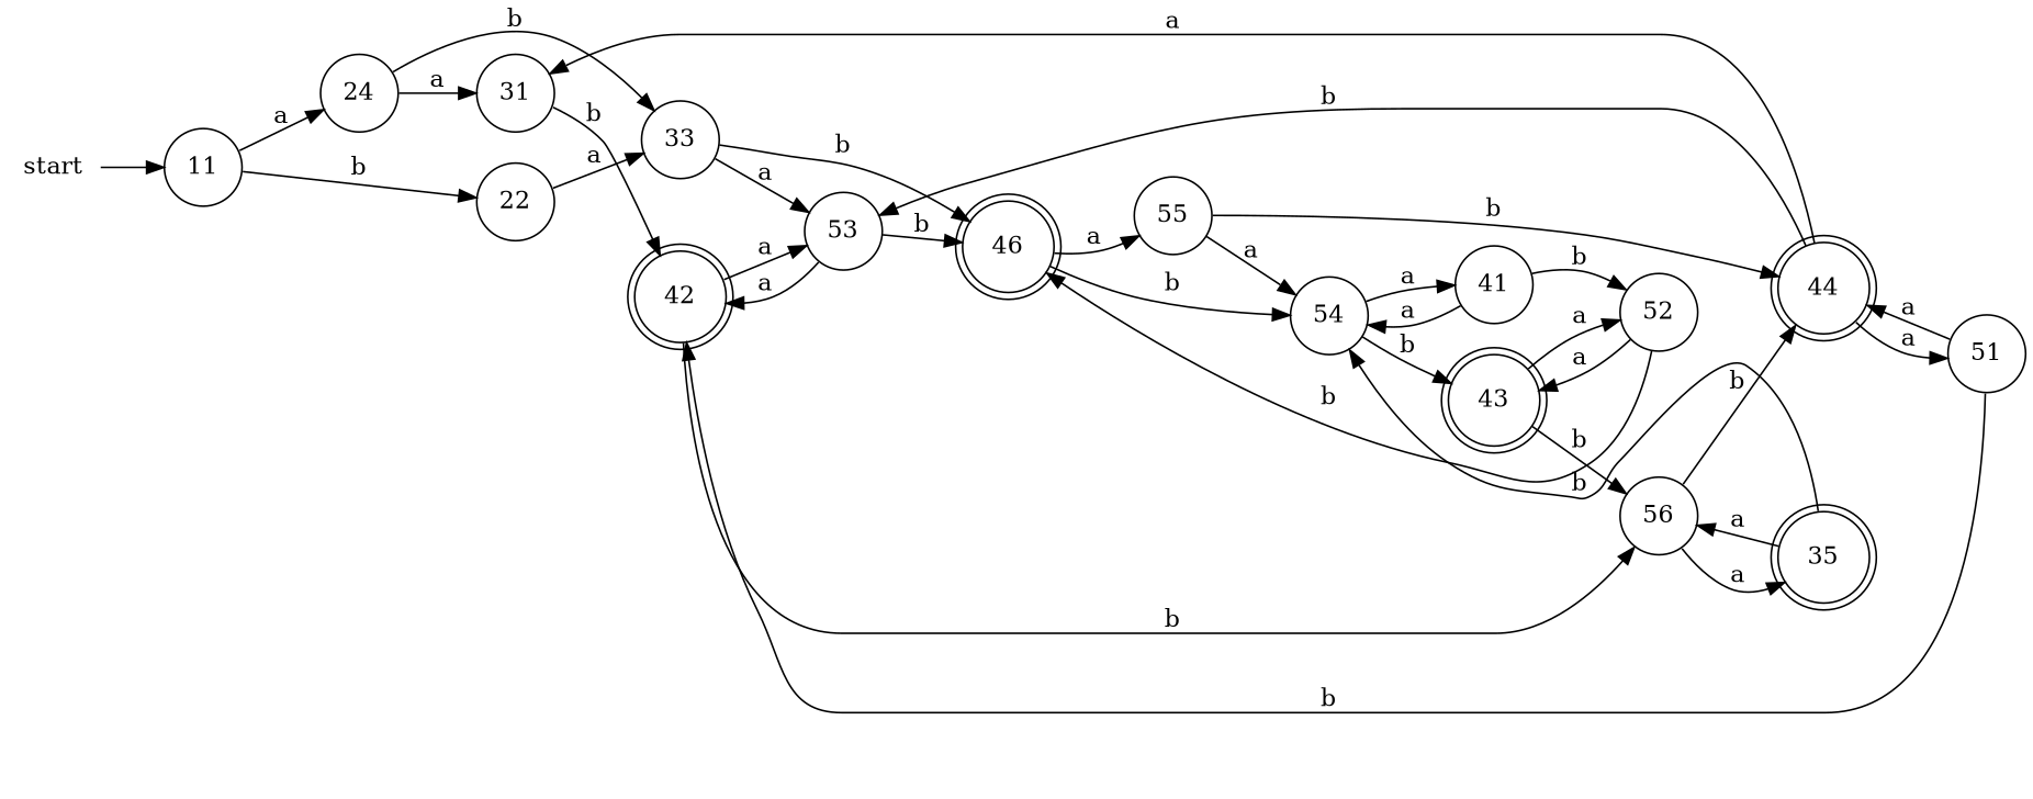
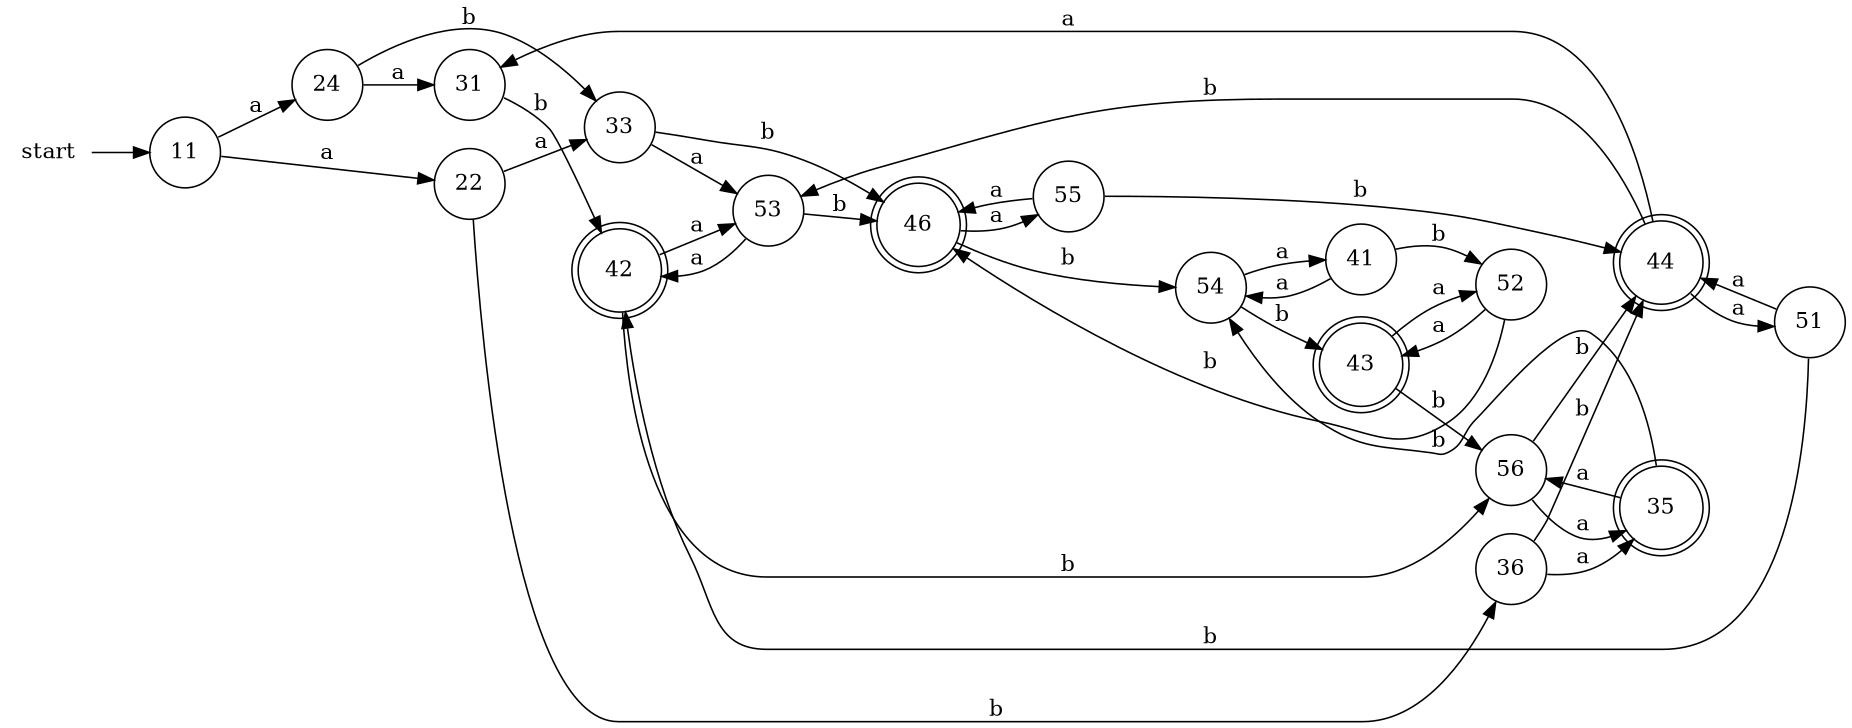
  digraph {
    rankdir=LR
    node [shape=circle]
    start [shape=none]
    11
    24
    22
    42 [shape=doublecircle]
    53
    56
    46 [shape=doublecircle]
    44 [shape=doublecircle]
    n10 [label=35 shape=doublecircle]
    43 [shape=doublecircle]
    52
    51
    31
    54
    41
    55
    33
+   36
    start -> 11
    11 -> 24 [label=a]
-   11 -> 22 [label=b]
+   11 -> 22 [label=a]
    24 -> 31 [label=a]
    24 -> 33 [label=b]
    22 -> 33 [label=a]
+   22 -> 36 [label=b]
    42 -> 53 [label=a]
    42 -> 56 [label=b]
    53 -> 42 [label=a]
    53 -> 46 [label=b]
    56 -> 44 [label=b]
    56 -> n10 [label=a]
    46 -> 54 [label=b]
    46 -> 55 [label=a]
    44 -> 53 [label=b]
    44 -> 51 [label=a]
    44 -> 31 [label=a]
    n10 -> 56 [label=a]
    n10 -> 54 [label=b]
    43 -> 56 [label=b]
    43 -> 52 [label=a]
    52 -> 46 [label=b]
    52 -> 43 [label=a]
    51 -> 42 [label=b]
    51 -> 44 [label=a]
    31 -> 42 [label=b]
    54 -> 43 [label=b]
    54 -> 41 [label=a]
    41 -> 52 [label=b]
    41 -> 54 [label=a]
-   55 -> 54 [label=a]
+   55 -> 46 [label=a]
    55 -> 44 [label=b]
    33 -> 53 [label=a]
    33 -> 46 [label=b]
+   36 -> 44 [label=b]
+   36 -> n10 [label=a]
  }
